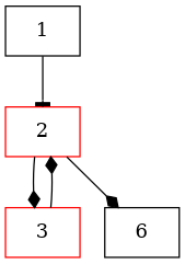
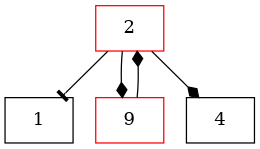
  digraph {
    node [entry=0 exit=0 loop=0 shape=record]
    edge [arrowhead=diamond]
    n1 [entry=1 label=1]
    n2 [color=red label=2 loop=1]
-   n3 [color=red label=3 loop=1]
-   n4 [exit=1 label=6]
-   n1 -> n2 [arrowhead=tee]
+   n3 [color=red label=9 loop=1]
+   n4 [exit=1 label=4]
+   n2 -> n1 [arrowhead=tee]
    n2 -> n3
    n2 -> n4
    n3 -> n2
  }
